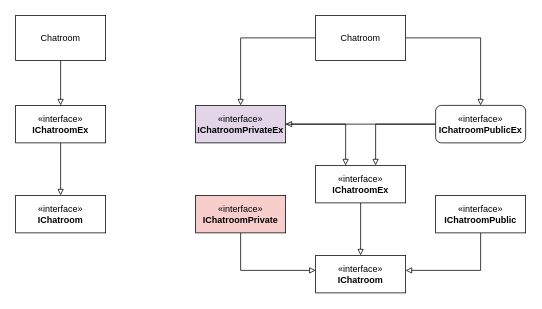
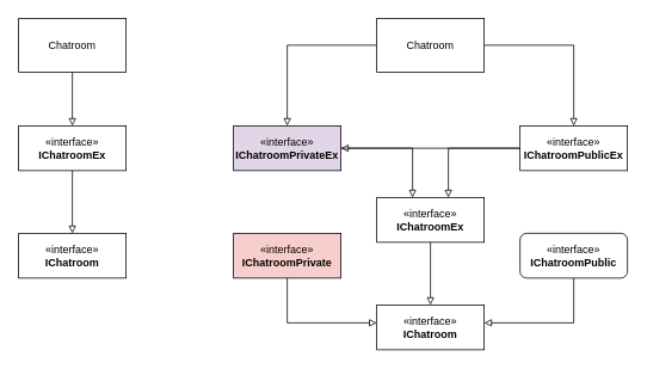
  <mxCell id="0" />
  <mxCell id="1" parent="0" />
  <mxCell id="2" style="edgeStyle=orthogonalEdgeStyle;rounded=0;orthogonalLoop=1;jettySize=auto;html=1;endArrow=block;endFill=0;" edge="1" parent="1" source="3" target="5"><mxGeometry relative="1" as="geometry" /></mxCell>
  <mxCell id="3" value="Chatroom" style="rounded=0;whiteSpace=wrap;html=1;" vertex="1" parent="1"><mxGeometry x="20" y="20" width="120" height="60" as="geometry" /></mxCell>
  <mxCell id="4" style="edgeStyle=orthogonalEdgeStyle;rounded=0;orthogonalLoop=1;jettySize=auto;html=1;endArrow=block;endFill=0;" edge="1" parent="1" source="5" target="6"><mxGeometry relative="1" as="geometry" /></mxCell>
  <mxCell id="5" value="«interface»&lt;br&gt;&lt;b&gt;IChatroomEx&lt;/b&gt;" style="html=1;whiteSpace=wrap;" vertex="1" parent="1"><mxGeometry x="20" y="140" width="120" height="50" as="geometry" /></mxCell>
  <mxCell id="6" value="«interface»&lt;br&gt;&lt;b&gt;IChatroom&lt;/b&gt;" style="html=1;whiteSpace=wrap;" vertex="1" parent="1"><mxGeometry x="20" y="260" width="120" height="50" as="geometry" /></mxCell>
  <mxCell id="7" style="edgeStyle=orthogonalEdgeStyle;rounded=0;orthogonalLoop=1;jettySize=auto;html=1;endArrow=block;endFill=0;" edge="1" parent="1" source="9" target="14"><mxGeometry relative="1" as="geometry" /></mxCell>
  <mxCell id="8" style="edgeStyle=orthogonalEdgeStyle;rounded=0;orthogonalLoop=1;jettySize=auto;html=1;endArrow=block;endFill=0;" edge="1" parent="1" source="9" target="19"><mxGeometry relative="1" as="geometry" /></mxCell>
  <mxCell id="9" value="Chatroom" style="rounded=0;whiteSpace=wrap;html=1;" vertex="1" parent="1"><mxGeometry x="420" y="20" width="120" height="60" as="geometry" /></mxCell>
  <mxCell id="10" style="edgeStyle=orthogonalEdgeStyle;rounded=0;orthogonalLoop=1;jettySize=auto;html=1;endArrow=block;endFill=0;" edge="1" parent="1" source="11" target="12"><mxGeometry relative="1" as="geometry" /></mxCell>
  <mxCell id="11" value="«interface»&lt;br&gt;&lt;b&gt;IChatroomEx&lt;/b&gt;" style="html=1;whiteSpace=wrap;" vertex="1" parent="1"><mxGeometry x="420" y="220" width="120" height="50" as="geometry" /></mxCell>
  <mxCell id="12" value="«interface»&lt;br&gt;&lt;b&gt;IChatroom&lt;/b&gt;" style="html=1;whiteSpace=wrap;" vertex="1" parent="1"><mxGeometry x="420" y="340" width="120" height="50" as="geometry" /></mxCell>
  <mxCell id="13" style="edgeStyle=orthogonalEdgeStyle;rounded=0;orthogonalLoop=1;jettySize=auto;html=1;endArrow=block;endFill=0;" edge="1" parent="1" source="14" target="11"><mxGeometry relative="1" as="geometry"><Array as="points"><mxPoint x="460" y="165" /></Array></mxGeometry></mxCell>
  <mxCell id="14" value="«interface»&lt;br&gt;&lt;b&gt;IChatroomPrivateEx&lt;/b&gt;" style="html=1;whiteSpace=wrap;fillColor=#e1d5e7;" vertex="1" parent="1"><mxGeometry x="260" y="140" width="120" height="50" as="geometry" /></mxCell>
  <mxCell id="15" style="edgeStyle=orthogonalEdgeStyle;rounded=0;orthogonalLoop=1;jettySize=auto;html=1;endArrow=block;endFill=0;" edge="1" parent="1" source="16" target="12"><mxGeometry relative="1" as="geometry"><Array as="points"><mxPoint x="320" y="360" /></Array></mxGeometry></mxCell>
  <mxCell id="16" value="«interface»&lt;br&gt;&lt;b&gt;IChatroomPrivate&lt;/b&gt;" style="html=1;whiteSpace=wrap;fillColor=#f8cecc;" vertex="1" parent="1"><mxGeometry x="260" y="260" width="120" height="50" as="geometry" /></mxCell>
  <mxCell id="17" style="edgeStyle=orthogonalEdgeStyle;rounded=0;orthogonalLoop=1;jettySize=auto;html=1;endArrow=block;endFill=0;" edge="1" parent="1" source="19" target="14"><mxGeometry relative="1" as="geometry" /></mxCell>
  <mxCell id="18" style="edgeStyle=orthogonalEdgeStyle;rounded=0;orthogonalLoop=1;jettySize=auto;html=1;endArrow=block;endFill=0;" edge="1" parent="1" source="19" target="11"><mxGeometry relative="1" as="geometry"><Array as="points"><mxPoint x="500" y="165" /></Array></mxGeometry></mxCell>
- <mxCell id="19" value="«interface»&lt;br&gt;&lt;b&gt;IChatroomPublicEx&lt;/b&gt;" style="html=1;whiteSpace=wrap;rounded=1;" vertex="1" parent="1"><mxGeometry x="580" y="140" width="120" height="50" as="geometry" /></mxCell>
+ <mxCell id="19" value="«interface»&lt;br&gt;&lt;b&gt;IChatroomPublicEx&lt;/b&gt;" style="html=1;whiteSpace=wrap;" vertex="1" parent="1"><mxGeometry x="580" y="140" width="120" height="50" as="geometry" /></mxCell>
  <mxCell id="20" style="edgeStyle=orthogonalEdgeStyle;rounded=0;orthogonalLoop=1;jettySize=auto;html=1;endArrow=block;endFill=0;" edge="1" parent="1" source="21" target="12"><mxGeometry relative="1" as="geometry"><Array as="points"><mxPoint x="640" y="360" /></Array></mxGeometry></mxCell>
- <mxCell id="21" value="«interface»&lt;br&gt;&lt;b&gt;IChatroomPublic&lt;/b&gt;" style="html=1;whiteSpace=wrap;" vertex="1" parent="1"><mxGeometry x="580" y="260" width="120" height="50" as="geometry" /></mxCell>
+ <mxCell id="21" value="«interface»&lt;br&gt;&lt;b&gt;IChatroomPublic&lt;/b&gt;" style="html=1;whiteSpace=wrap;rounded=1;" vertex="1" parent="1"><mxGeometry x="580" y="260" width="120" height="50" as="geometry" /></mxCell>
